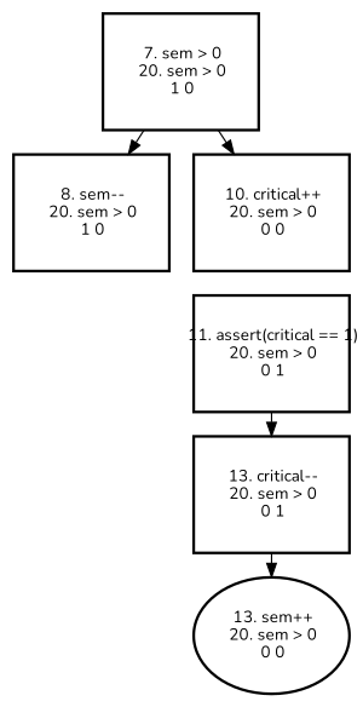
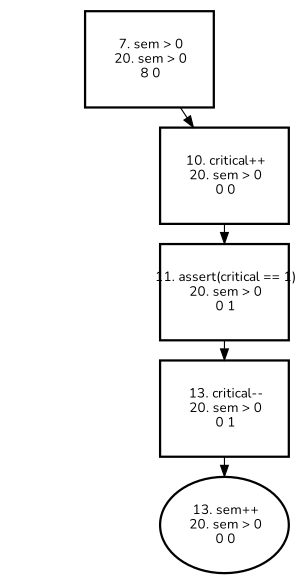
  digraph {
    fontname=Nunito
    ranksep=.25
    node [fixedsize=true fontname=Nunito fontsize=12 shape=box style=bold]
    edge [fontname=Nunito]
-   n1 [height=1.2 label=" 7. sem > 0\n 20. sem > 0\n 1 0\n" width=1.6]
-   n2 [height=1.2 label=" 8. sem--\n 20. sem > 0\n 1 0\n" width=1.6]
+   n1 [height=1.2 label=" 7. sem > 0\n 20. sem > 0\n 8 0\n" width=1.6]
    n3 [height=1.2 label=" 10. critical++\n 20. sem > 0\n 0 0\n" width=1.6]
    n4 [height=1.2 label=" 11. assert(critical == 1)\n 20. sem > 0\n 0 1\n" width=1.6]
    n5 [height=1.2 label=" 13. critical--\n 20. sem > 0\n 0 1\n" width=1.6]
    n6 [height=1.2 label=" 13. sem++\n 20. sem > 0\n 0 0\n" shape=ellipse width=1.6]
-   n1 -> n2
    n1 -> n3
+   n3 -> n4
    n4 -> n5
    n5 -> n6
  }
